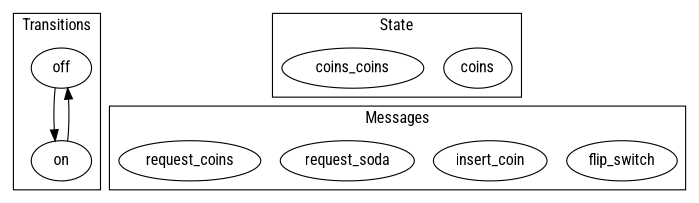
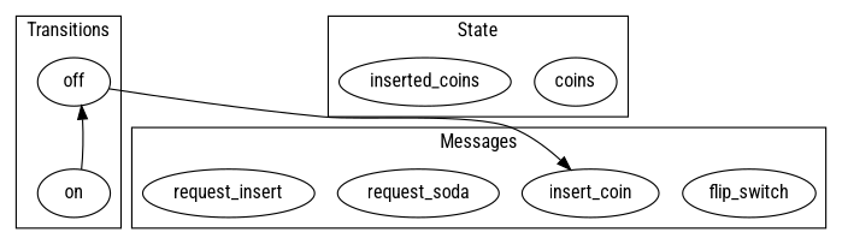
  digraph {
    fontname="Roboto Condensed"
    node [fontname="Roboto Condensed"]
    edge [fontname="Roboto Condensed"]
    flip_switch
    insert_coin
    request_soda
-   request_coins
+   request_coins [label=request_insert]
    off
    on
    coins
-   inserted_coins [label=coins_coins]
+   inserted_coins
    subgraph cluster_1 {
      label=Messages
      flip_switch
      insert_coin
      request_soda
      request_coins
    }
    subgraph cluster_2 {
      label=Transitions
      off
      on
    }
    subgraph cluster_3 {
      label=State
      coins
      inserted_coins
    }
-   off -> on
+   off -> insert_coin
    on -> off
  }
